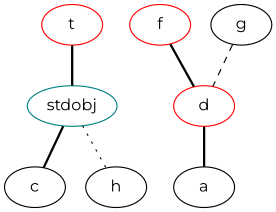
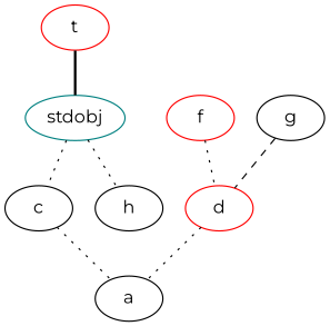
  graph {
    fontname=Montserrat
    node [color=black fontname=Montserrat]
    edge [fontname=Montserrat style=dotted]
    t [color=red]
    stdobj [color=teal]
    c
    h
    a
    d [color=red]
    f [color=red]
    g
    t -- stdobj [style=bold]
-   stdobj -- c [style=bold]
+   stdobj -- c
    stdobj -- h
-   d -- a [style=bold]
-   f -- d [style=bold]
+   c -- a
+   d -- a
+   f -- d
    g -- d [style=dashed]
  }
